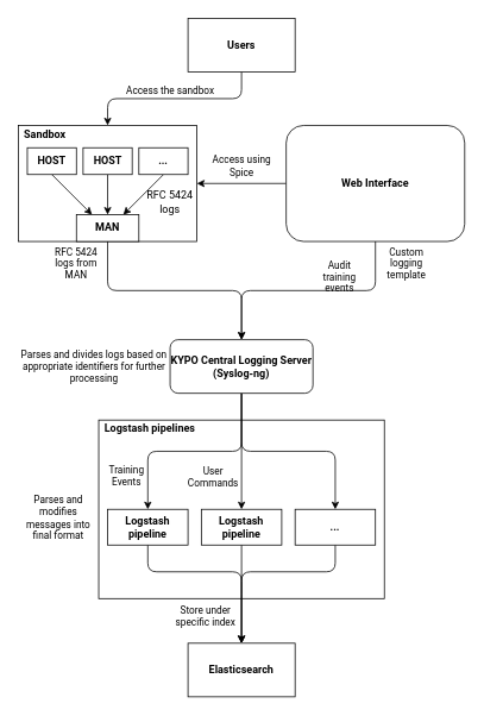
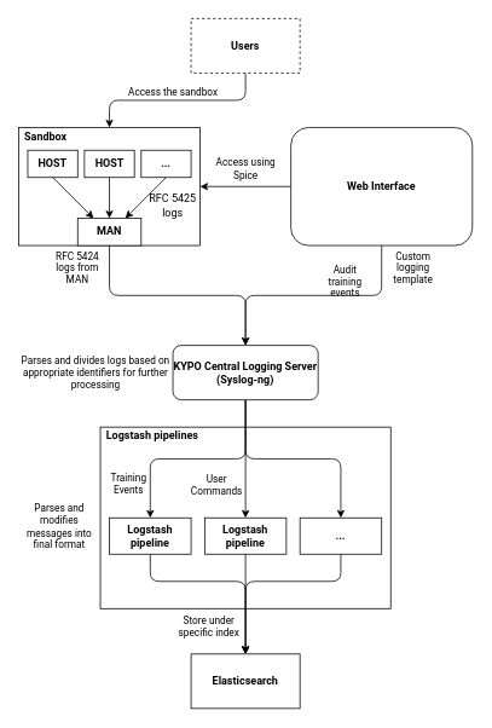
  <mxCell id="0" />
  <mxCell id="1" parent="0" />
  <mxCell id="2" value="" style="rounded=0;whiteSpace=wrap;html=1;fontFamily=Roboto;fontSource=https%3A%2F%2Ffonts.googleapis.com%2Fcss%3Ffamily%3DRoboto;" vertex="1" parent="1"><mxGeometry x="110" y="470" width="320" height="200" as="geometry" /></mxCell>
  <mxCell id="3" value="" style="rounded=0;whiteSpace=wrap;html=1;fontFamily=Roboto;fontSource=https%3A%2F%2Ffonts.googleapis.com%2Fcss%3Ffamily%3DRoboto;" vertex="1" parent="1"><mxGeometry y="140" width="200" height="130" as="geometry" x="20" /></mxCell>
  <mxCell id="4" style="edgeStyle=orthogonalEdgeStyle;rounded=1;orthogonalLoop=1;jettySize=auto;html=1;fontFamily=Roboto;" edge="1" parent="1" source="6" target="3"><mxGeometry relative="1" as="geometry" /></mxCell>
  <mxCell id="5" value="Access the sandbox" style="edgeLabel;html=1;align=center;verticalAlign=middle;resizable=0;points=[];fontFamily=Roboto;fontSize=11;" vertex="1" connectable="0" parent="4"><mxGeometry x="0.159" y="-3" relative="1" as="geometry"><mxPoint x="11.67" y="-7" as="offset" /></mxGeometry></mxCell>
- <mxCell id="6" value="Users" style="rounded=0;whiteSpace=wrap;html=1;fontFamily=Roboto;fontSource=https%3A%2F%2Ffonts.googleapis.com%2Fcss%3Ffamily%3DRoboto;fontStyle=1" vertex="1" parent="1"><mxGeometry x="210" width="120" height="60" as="geometry" y="20" /></mxCell>
+ <mxCell id="6" value="Users" style="rounded=0;whiteSpace=wrap;html=1;fontFamily=Roboto;fontSource=https%3A%2F%2Ffonts.googleapis.com%2Fcss%3Ffamily%3DRoboto;fontStyle=1;dashed=1;" vertex="1" parent="1"><mxGeometry x="210" width="120" height="60" as="geometry" y="20" /></mxCell>
  <mxCell id="7" style="edgeStyle=orthogonalEdgeStyle;rounded=1;orthogonalLoop=1;jettySize=auto;html=1;exitX=0;exitY=0.5;exitDx=0;exitDy=0;fontFamily=Roboto;entryX=1;entryY=0.5;entryDx=0;entryDy=0;" edge="1" parent="1" source="10" target="3"><mxGeometry relative="1" as="geometry"><mxPoint x="260" y="210" as="targetPoint" /></mxGeometry></mxCell>
  <mxCell id="8" value="Access using&lt;br style=&quot;font-size: 11px;&quot;&gt; Spice" style="edgeLabel;html=1;align=center;verticalAlign=middle;resizable=0;points=[];fontFamily=Roboto;fontSize=11;" vertex="1" connectable="0" parent="7"><mxGeometry x="0.112" y="1" relative="1" as="geometry"><mxPoint x="5" y="-21" as="offset" /></mxGeometry></mxCell>
  <mxCell id="9" style="edgeStyle=orthogonalEdgeStyle;rounded=1;orthogonalLoop=1;jettySize=auto;html=1;entryX=0.5;entryY=0;entryDx=0;entryDy=0;fontFamily=Roboto;" edge="1" parent="1" source="10" target="20"><mxGeometry relative="1" as="geometry" /></mxCell>
  <mxCell id="10" value="Web Interface" style="whiteSpace=wrap;html=1;fontFamily=Roboto;fontSource=https%3A%2F%2Ffonts.googleapis.com%2Fcss%3Ffamily%3DRoboto;fontStyle=1;rounded=1;" vertex="1" parent="1"><mxGeometry x="320" y="140" width="200" height="130" as="geometry" /></mxCell>
  <mxCell id="11" style="edgeStyle=none;rounded=0;orthogonalLoop=1;jettySize=auto;html=1;exitX=0.5;exitY=1;exitDx=0;exitDy=0;entryX=0.25;entryY=0;entryDx=0;entryDy=0;fontFamily=Roboto;" edge="1" parent="1" source="12" target="14"><mxGeometry relative="1" as="geometry" /></mxCell>
  <mxCell id="12" value="HOST" style="rounded=0;whiteSpace=wrap;html=1;fontFamily=Roboto;fontSource=https%3A%2F%2Ffonts.googleapis.com%2Fcss%3Ffamily%3DRoboto;fontStyle=1" vertex="1" parent="1"><mxGeometry x="30" y="165" width="55" height="30" as="geometry" /></mxCell>
  <mxCell id="13" style="edgeStyle=orthogonalEdgeStyle;rounded=1;orthogonalLoop=1;jettySize=auto;html=1;exitX=0.5;exitY=1;exitDx=0;exitDy=0;fontFamily=Roboto;entryX=0.5;entryY=0;entryDx=0;entryDy=0;" edge="1" parent="1" source="14" target="20"><mxGeometry relative="1" as="geometry"><mxPoint x="270" y="320" as="targetPoint" /></mxGeometry></mxCell>
  <mxCell id="14" value="MAN" style="rounded=0;whiteSpace=wrap;html=1;fontFamily=Roboto;fontSource=https%3A%2F%2Ffonts.googleapis.com%2Fcss%3Ffamily%3DRoboto;fontStyle=1" vertex="1" parent="1"><mxGeometry x="85" y="240" width="70" height="30" as="geometry" /></mxCell>
  <mxCell id="15" style="edgeStyle=orthogonalEdgeStyle;rounded=1;orthogonalLoop=1;jettySize=auto;html=1;exitX=0.5;exitY=1;exitDx=0;exitDy=0;fontFamily=Roboto;" edge="1" parent="1" source="20" target="23"><mxGeometry relative="1" as="geometry" /></mxCell>
  <mxCell id="16" style="edgeStyle=orthogonalEdgeStyle;rounded=1;orthogonalLoop=1;jettySize=auto;html=1;exitX=0.5;exitY=1;exitDx=0;exitDy=0;entryX=0.5;entryY=0;entryDx=0;entryDy=0;fontFamily=Roboto;" edge="1" parent="1" source="20" target="31"><mxGeometry relative="1" as="geometry" /></mxCell>
  <mxCell id="17" value="User &lt;br style=&quot;font-size: 11px;&quot;&gt;Commands" style="edgeLabel;html=1;align=center;verticalAlign=middle;resizable=0;points=[];fontFamily=Roboto;fontSize=11;" vertex="1" connectable="0" parent="16"><mxGeometry x="0.325" y="2" relative="1" as="geometry"><mxPoint x="-35" y="7.43" as="offset" /></mxGeometry></mxCell>
  <mxCell id="18" style="edgeStyle=orthogonalEdgeStyle;rounded=1;orthogonalLoop=1;jettySize=auto;html=1;exitX=0.5;exitY=1;exitDx=0;exitDy=0;fontFamily=Roboto;" edge="1" parent="1" source="20" target="33"><mxGeometry relative="1" as="geometry" /></mxCell>
  <mxCell id="19" value="Training &lt;br style=&quot;font-size: 11px;&quot;&gt;Events" style="edgeLabel;html=1;align=center;verticalAlign=middle;resizable=0;points=[];fontFamily=Roboto;fontSize=11;" vertex="1" connectable="0" parent="18"><mxGeometry x="0.614" y="-2" relative="1" as="geometry"><mxPoint x="-23" y="7.31" as="offset" /></mxGeometry></mxCell>
  <mxCell id="20" value="KYPO Central Logging Server (Syslog-ng)" style="whiteSpace=wrap;html=1;fontFamily=Roboto;fontSource=https%3A%2F%2Ffonts.googleapis.com%2Fcss%3Ffamily%3DRoboto;fontStyle=1;rounded=1;" vertex="1" parent="1"><mxGeometry x="190" y="380" width="160" height="60" as="geometry" /></mxCell>
  <mxCell id="21" value="Elasticsearch" style="rounded=0;whiteSpace=wrap;html=1;fontFamily=Roboto;fontSource=https%3A%2F%2Ffonts.googleapis.com%2Fcss%3Ffamily%3DRoboto;fontStyle=1" vertex="1" parent="1"><mxGeometry x="210" y="720" width="120" height="60" as="geometry" /></mxCell>
  <mxCell id="22" style="edgeStyle=orthogonalEdgeStyle;rounded=1;orthogonalLoop=1;jettySize=auto;html=1;exitX=0.5;exitY=1;exitDx=0;exitDy=0;fontFamily=Roboto;" edge="1" parent="1" source="23" target="21"><mxGeometry relative="1" as="geometry"><Array as="points"><mxPoint x="375" y="640" /><mxPoint x="270" y="640" /></Array></mxGeometry></mxCell>
  <mxCell id="23" value="..." style="rounded=0;whiteSpace=wrap;html=1;fontFamily=Roboto;fontSource=https%3A%2F%2Ffonts.googleapis.com%2Fcss%3Ffamily%3DRoboto;fontStyle=1" vertex="1" parent="1"><mxGeometry x="330" y="570" width="90" height="40" as="geometry" /></mxCell>
  <mxCell id="24" style="rounded=0;orthogonalLoop=1;jettySize=auto;html=1;exitX=0.5;exitY=1;exitDx=0;exitDy=0;entryX=0.75;entryY=0;entryDx=0;entryDy=0;fontFamily=Roboto;" edge="1" parent="1" source="25" target="14"><mxGeometry relative="1" as="geometry" /></mxCell>
  <mxCell id="25" value="&lt;b&gt;...&lt;/b&gt;" style="rounded=0;whiteSpace=wrap;html=1;fontFamily=Roboto;fontSource=https%3A%2F%2Ffonts.googleapis.com%2Fcss%3Ffamily%3DRoboto;fontStyle=1" vertex="1" parent="1"><mxGeometry x="155" y="165" width="55" height="30" as="geometry" /></mxCell>
  <mxCell id="26" style="edgeStyle=none;rounded=0;orthogonalLoop=1;jettySize=auto;html=1;exitX=0.5;exitY=1;exitDx=0;exitDy=0;fontFamily=Roboto;" edge="1" parent="1" source="27" target="14"><mxGeometry relative="1" as="geometry" /></mxCell>
  <mxCell id="27" value="&lt;div&gt;HOST&lt;/div&gt;" style="rounded=0;whiteSpace=wrap;html=1;fontFamily=Roboto;fontSource=https%3A%2F%2Ffonts.googleapis.com%2Fcss%3Ffamily%3DRoboto;fontStyle=1" vertex="1" parent="1"><mxGeometry x="92.5" y="165" width="55" height="30" as="geometry" /></mxCell>
- <mxCell id="28" value="RFC 5424 logs" style="text;html=1;strokeColor=none;fillColor=none;align=center;verticalAlign=middle;whiteSpace=wrap;rounded=0;fontFamily=Roboto;" vertex="1" parent="1"><mxGeometry x="160" y="210" width="60" height="32" as="geometry" /></mxCell>
+ <mxCell id="28" value="RFC 5425 logs" style="text;html=1;strokeColor=none;fillColor=none;align=center;verticalAlign=middle;whiteSpace=wrap;rounded=0;fontFamily=Roboto;" vertex="1" parent="1"><mxGeometry x="160" y="210" width="60" height="32" as="geometry" /></mxCell>
  <mxCell id="29" value="Parses and divides logs based on appropriate identifiers for further processing" style="text;html=1;strokeColor=none;fillColor=none;align=center;verticalAlign=middle;whiteSpace=wrap;rounded=0;fontFamily=Roboto;fontSize=11;" vertex="1" parent="1"><mxGeometry y="380" width="170" height="60" as="geometry" x="20" /></mxCell>
  <mxCell id="30" style="edgeStyle=orthogonalEdgeStyle;rounded=1;orthogonalLoop=1;jettySize=auto;html=1;exitX=0.5;exitY=1;exitDx=0;exitDy=0;fontFamily=Roboto;" edge="1" parent="1" source="31"><mxGeometry relative="1" as="geometry"><mxPoint x="270" y="720" as="targetPoint" /></mxGeometry></mxCell>
  <mxCell id="31" value="Logstash pipeline" style="rounded=0;whiteSpace=wrap;html=1;fontFamily=Roboto;fontSource=https%3A%2F%2Ffonts.googleapis.com%2Fcss%3Ffamily%3DRoboto;fontStyle=1" vertex="1" parent="1"><mxGeometry x="225" y="570" width="90" height="40" as="geometry" /></mxCell>
  <mxCell id="32" style="edgeStyle=orthogonalEdgeStyle;rounded=1;orthogonalLoop=1;jettySize=auto;html=1;exitX=0.5;exitY=1;exitDx=0;exitDy=0;fontFamily=Roboto;entryX=0.5;entryY=0;entryDx=0;entryDy=0;" edge="1" parent="1" source="33" target="21"><mxGeometry relative="1" as="geometry"><mxPoint x="250" y="710" as="targetPoint" /><Array as="points"><mxPoint x="165" y="640" /><mxPoint x="270" y="640" /></Array></mxGeometry></mxCell>
  <mxCell id="33" value="Logstash pipeline" style="rounded=0;whiteSpace=wrap;html=1;fontFamily=Roboto;fontSource=https%3A%2F%2Ffonts.googleapis.com%2Fcss%3Ffamily%3DRoboto;fontStyle=1" vertex="1" parent="1"><mxGeometry x="120" y="570" width="90" height="40" as="geometry" /></mxCell>
  <mxCell id="34" value="Logstash pipelines" style="text;html=1;strokeColor=none;fillColor=none;align=center;verticalAlign=middle;whiteSpace=wrap;rounded=0;fontFamily=Roboto;fontStyle=1" vertex="1" parent="1"><mxGeometry x="110" y="470" width="115" height="20" as="geometry" /></mxCell>
  <mxCell id="35" value="Parses and modifies messages into final format" style="text;html=1;strokeColor=none;fillColor=none;align=center;verticalAlign=middle;whiteSpace=wrap;rounded=0;fontFamily=Roboto;fontSize=11;" vertex="1" parent="1"><mxGeometry y="550" width="90" height="60" as="geometry" x="20" /></mxCell>
  <mxCell id="36" value="Custom logging template" style="text;html=1;strokeColor=none;fillColor=none;align=center;verticalAlign=middle;whiteSpace=wrap;rounded=0;fontFamily=Roboto;fontSize=11;" vertex="1" parent="1"><mxGeometry x="420" y="270" width="70" height="50" as="geometry" /></mxCell>
  <mxCell id="37" value="Audit training events" style="text;html=1;strokeColor=none;fillColor=none;align=center;verticalAlign=middle;whiteSpace=wrap;rounded=0;fontFamily=Roboto;fontSize=11;" vertex="1" parent="1"><mxGeometry x="350" y="285" width="60" height="50" as="geometry" /></mxCell>
  <mxCell id="38" value="RFC 5424 logs from MAN" style="text;html=1;strokeColor=none;fillColor=none;align=center;verticalAlign=middle;whiteSpace=wrap;rounded=0;fontFamily=Roboto;fontSize=11;" vertex="1" parent="1"><mxGeometry x="50" y="270" width="70" height="50" as="geometry" /></mxCell>
  <mxCell id="39" value="Sandbox" style="text;html=1;strokeColor=none;fillColor=none;align=center;verticalAlign=middle;whiteSpace=wrap;rounded=0;fontFamily=Roboto;fontStyle=1" vertex="1" parent="1"><mxGeometry y="140" width="60" height="20" as="geometry" x="20" /></mxCell>
  <mxCell id="40" value="Store under specific index" style="text;html=1;strokeColor=none;fillColor=none;align=center;verticalAlign=middle;whiteSpace=wrap;rounded=0;fontFamily=Roboto;fontSize=11;" vertex="1" parent="1"><mxGeometry x="190" y="675" width="80" height="30" as="geometry" /></mxCell>
